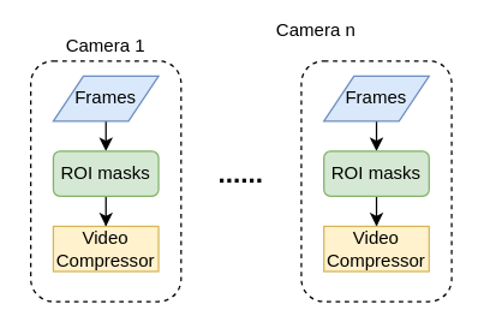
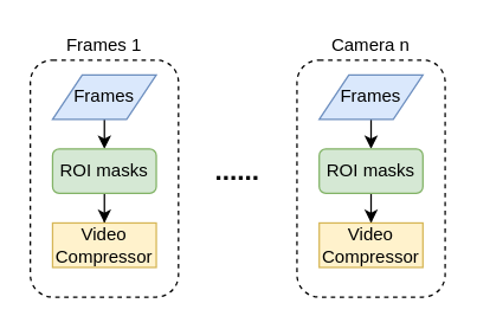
  <mxCell id="0" />
  <mxCell id="1" parent="0" />
  <mxCell id="2" value="" style="rounded=1;whiteSpace=wrap;html=1;dashed=1;fillColor=none;" vertex="1" parent="1"><mxGeometry x="20" y="40" width="100" height="160" as="geometry" /></mxCell>
- <mxCell id="3" value="Camera 1" style="text;html=1;strokeColor=none;fillColor=none;align=center;verticalAlign=middle;whiteSpace=wrap;rounded=0;dashed=1;" vertex="1" parent="1"><mxGeometry x="40" y="20" width="60" height="20" as="geometry" /></mxCell>
+ <mxCell id="3" value="Frames 1" style="text;html=1;strokeColor=none;fillColor=none;align=center;verticalAlign=middle;whiteSpace=wrap;rounded=0;dashed=1;" vertex="1" parent="1"><mxGeometry x="40" y="20" width="60" height="20" as="geometry" /></mxCell>
  <mxCell id="4" value="" style="rounded=1;whiteSpace=wrap;html=1;dashed=1;fillColor=none;" vertex="1" parent="1"><mxGeometry x="200" y="40" width="100" height="160" as="geometry" /></mxCell>
  <mxCell id="5" style="edgeStyle=orthogonalEdgeStyle;rounded=0;orthogonalLoop=1;jettySize=auto;html=1;exitX=0.5;exitY=1;exitDx=0;exitDy=0;entryX=0.5;entryY=0;entryDx=0;entryDy=0;" edge="1" parent="1" source="6" target="8"><mxGeometry relative="1" as="geometry" /></mxCell>
  <mxCell id="6" value="Frames" style="shape=parallelogram;perimeter=parallelogramPerimeter;whiteSpace=wrap;html=1;fixedSize=1;fillColor=#dae8fc;strokeColor=#6c8ebf;" vertex="1" parent="1"><mxGeometry x="35" y="50" width="70" height="30" as="geometry" /></mxCell>
  <mxCell id="7" style="edgeStyle=orthogonalEdgeStyle;rounded=0;orthogonalLoop=1;jettySize=auto;html=1;exitX=0.5;exitY=1;exitDx=0;exitDy=0;" edge="1" parent="1" source="8" target="9"><mxGeometry relative="1" as="geometry" /></mxCell>
  <mxCell id="8" value="ROI masks" style="rounded=1;whiteSpace=wrap;html=1;fillColor=#d5e8d4;strokeColor=#82b366;" vertex="1" parent="1"><mxGeometry x="35" y="100" width="70" height="30" as="geometry" /></mxCell>
  <mxCell id="9" value="Video Compressor" style="rounded=0;whiteSpace=wrap;html=1;fillColor=#fff2cc;strokeColor=#d6b656;" vertex="1" parent="1"><mxGeometry x="35" y="150" width="70" height="30" as="geometry" /></mxCell>
  <mxCell id="10" style="edgeStyle=orthogonalEdgeStyle;rounded=0;orthogonalLoop=1;jettySize=auto;html=1;exitX=0.5;exitY=1;exitDx=0;exitDy=0;entryX=0.5;entryY=0;entryDx=0;entryDy=0;" edge="1" parent="1" source="11" target="13"><mxGeometry relative="1" as="geometry" /></mxCell>
  <mxCell id="11" value="Frames" style="shape=parallelogram;perimeter=parallelogramPerimeter;whiteSpace=wrap;html=1;fixedSize=1;fillColor=#dae8fc;strokeColor=#6c8ebf;" vertex="1" parent="1"><mxGeometry x="215" y="50" width="70" height="30" as="geometry" /></mxCell>
  <mxCell id="12" style="edgeStyle=orthogonalEdgeStyle;rounded=0;orthogonalLoop=1;jettySize=auto;html=1;exitX=0.5;exitY=1;exitDx=0;exitDy=0;" edge="1" parent="1" source="13" target="14"><mxGeometry relative="1" as="geometry" /></mxCell>
  <mxCell id="13" value="ROI masks" style="rounded=1;whiteSpace=wrap;html=1;fillColor=#d5e8d4;strokeColor=#82b366;" vertex="1" parent="1"><mxGeometry x="215" y="100" width="70" height="30" as="geometry" /></mxCell>
  <mxCell id="14" value="Video Compressor" style="rounded=0;whiteSpace=wrap;html=1;fillColor=#fff2cc;strokeColor=#d6b656;" vertex="1" parent="1"><mxGeometry x="215" y="150" width="70" height="30" as="geometry" /></mxCell>
- <mxCell id="15" value="Camera n" style="text;html=1;strokeColor=none;fillColor=none;align=center;verticalAlign=middle;whiteSpace=wrap;rounded=0;dashed=1;" vertex="1" parent="1"><mxGeometry x="180" y="10" width="60" height="20" as="geometry" /></mxCell>
+ <mxCell id="15" value="Camera n" style="text;html=1;strokeColor=none;fillColor=none;align=center;verticalAlign=middle;whiteSpace=wrap;rounded=0;dashed=1;" vertex="1" parent="1"><mxGeometry x="220" y="20" width="60" height="20" as="geometry" /></mxCell>
  <mxCell id="16" value="&lt;font style=&quot;font-size: 18px&quot;&gt;&lt;b&gt;......&lt;/b&gt;&lt;/font&gt;" style="text;html=1;strokeColor=none;fillColor=none;align=center;verticalAlign=middle;whiteSpace=wrap;rounded=0;" vertex="1" parent="1"><mxGeometry x="140" y="105" width="40" height="20" as="geometry" /></mxCell>
